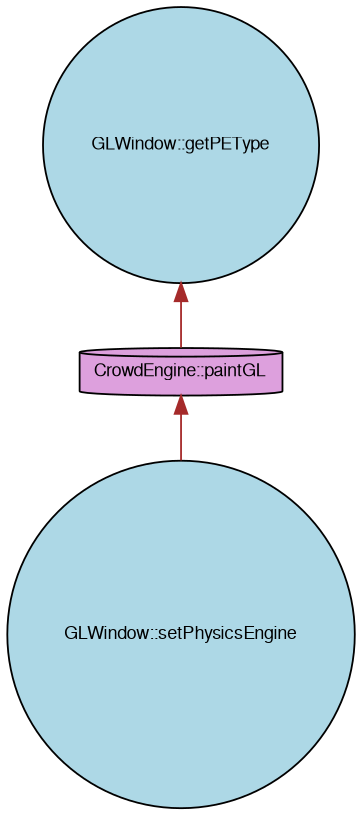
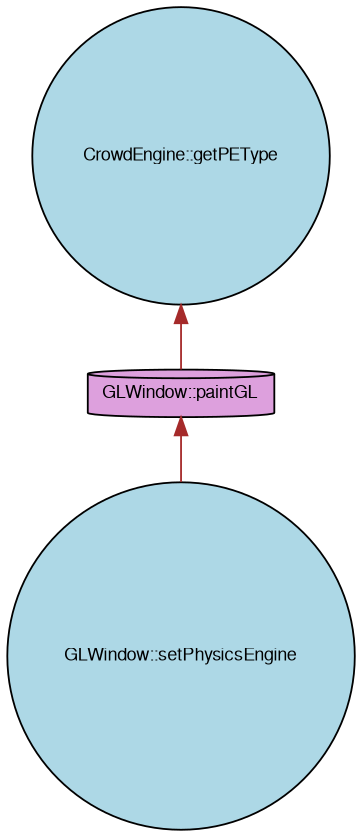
  digraph {
    rankdir=TB
    node [color=black fillcolor=lightblue fontname=FreeSans fontsize=10 shape=circle style=filled]
    edge [color=brown dir=back fontname=FreeSans fontsize=10 labelfontname=FreeSans labelfontsize=10 style=solid]
-   n1 [fontcolor=black height=0.2 label="GLWindow::getPEType" width=0.4]
-   n2 [fillcolor=plum height=0.2 label="CrowdEngine::paintGL" shape=cylinder width=0.4]
+   n1 [fontcolor=black height=0.2 label="CrowdEngine::getPEType" width=0.4]
+   n2 [fillcolor=plum height=0.2 label="GLWindow::paintGL" shape=cylinder width=0.4]
    n3 [height=0.2 label="GLWindow::setPhysicsEngine" width=0.4]
    n1 -> n2
    n2 -> n3
  }
